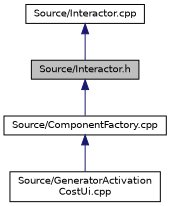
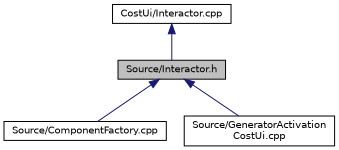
  digraph {
    fontname="DejaVu Sans"
    node [color=black fillcolor=white fontname="DejaVu Sans" fontsize=10 shape=record style=filled]
    edge [color=midnightblue dir=back fontname="DejaVu Sans" fontsize=10 labelfontname=Helvetica labelfontsize=10 style=solid]
    n1 [fillcolor=grey75 fontcolor=black height=0.2 label="Source/Interactor.h" width=0.4]
    n2 [height=0.2 label="Source/ComponentFactory.cpp" width=0.4]
    n3 [height=0.2 label="Source/GeneratorActivation\lCostUi.cpp" width=0.4]
-   n4 [height=0.2 label="Source/Interactor.cpp" width=0.4]
+   n4 [height=0.2 label="CostUi/Interactor.cpp" width=0.4]
    n1 -> n2
-   n2 -> n3
+   n1 -> n3
    n4 -> n1
  }
